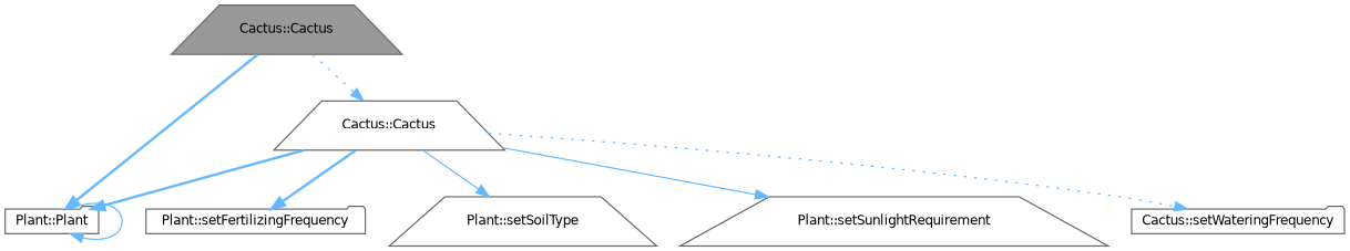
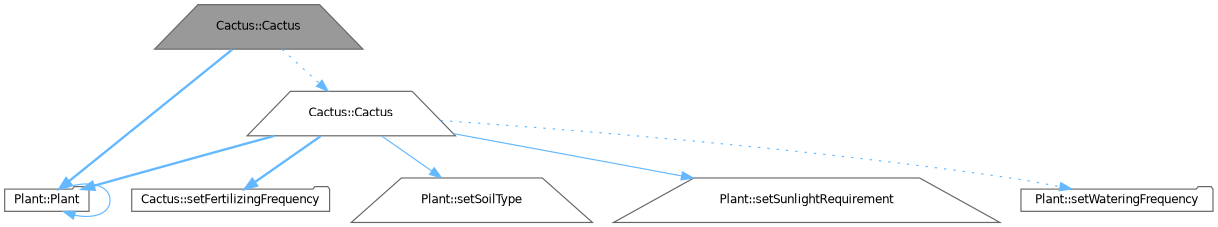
  digraph {
    rankdir=TB
    node [color=grey40 fillcolor=white fontname=Helvetica fontsize=10 shape=trapezium style=filled]
    edge [color=steelblue1 fontname=Helvetica fontsize=10 labelfontname=Helvetica labelfontsize=10 style=bold]
    n1 [color=gray40 fillcolor=grey60 fontcolor=black height=0.2 label="Cactus::Cactus" width=0.4]
    n2 [height=0.2 label="Cactus::Cactus" width=0.4]
    n3 [height=0.2 label="Plant::Plant" shape=folder width=0.4]
-   n4 [height=0.2 label="Plant::setFertilizingFrequency" shape=folder width=0.4]
+   n4 [height=0.2 label="Cactus::setFertilizingFrequency" shape=folder width=0.4]
    n5 [height=0.2 label="Plant::setSoilType" width=0.4]
    n6 [height=0.2 label="Plant::setSunlightRequirement" width=0.4]
-   n7 [height=0.2 label="Cactus::setWateringFrequency" shape=folder width=0.4]
+   n7 [height=0.2 label="Plant::setWateringFrequency" shape=folder width=0.4]
    n1 -> n2 [style=dotted]
    n1 -> n3
    n2 -> n3
    n2 -> n4
    n2 -> n5 [style=solid]
    n2 -> n6 [style=solid]
    n2 -> n7 [style=dotted]
    n3 -> n3 [style=solid]
  }
